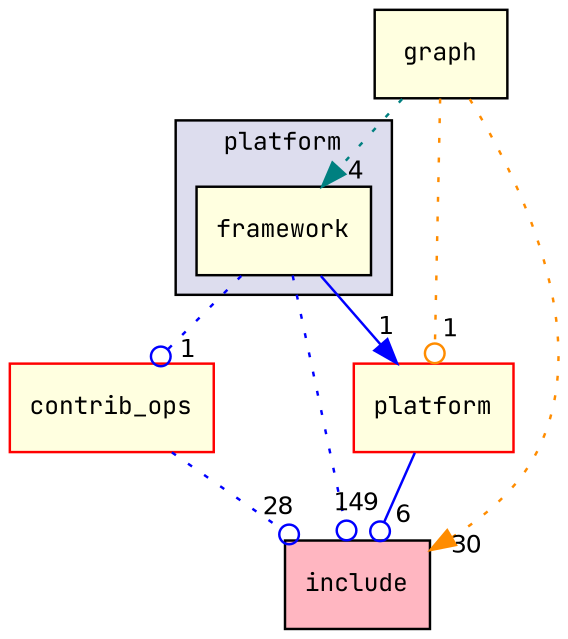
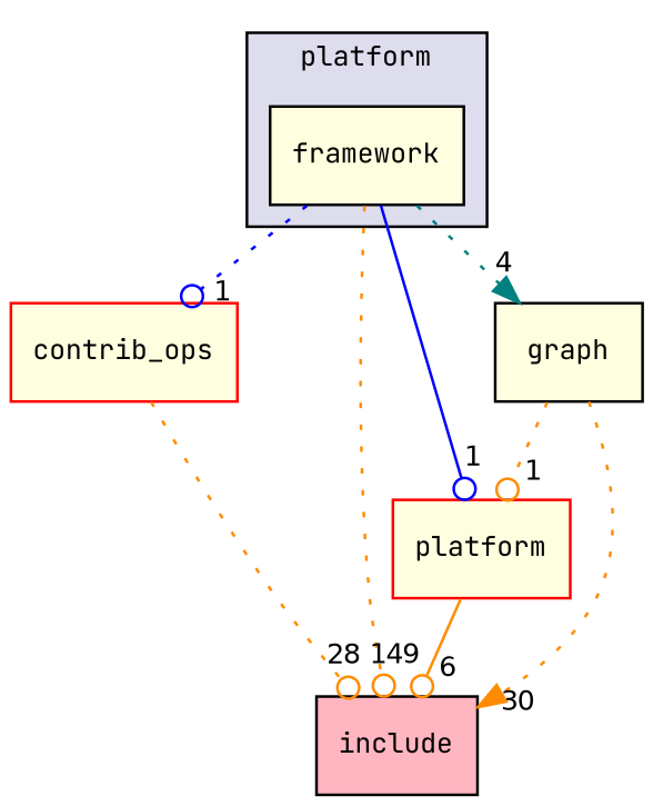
  digraph {
    compound=true
    fontname="JetBrains Mono"
    node [fillcolor=lightyellow fontname="JetBrains Mono" fontsize=10 shape=box style=filled]
    edge [arrowhead=odot color=blue fontname="JetBrains Mono" headlabel=1 labeldistance=1.5 labelfontname=Helvetica labelfontsize=10 style=dotted]
    n1 [label=framework pencolor=black]
    n2 [color=red label=contrib_ops]
    n3 [color=black fillcolor=lightpink label=include]
    n4 [color=red label=platform]
    n5 [label="graph"]
    subgraph cluster_1 {
      bgcolor="#ddddee"
      fontsize=10
      label=platform
      pencolor=black
      n1
    }
    n1 -> n2
-   n1 -> n3 [headlabel=149]
-   n1 -> n4 [arrowhead=normal style=solid]
-   n5 -> n1 [arrowhead=normal color=teal headlabel=4]
-   n2 -> n3 [headlabel=28]
-   n4 -> n3 [headlabel=6 style=solid]
+   n1 -> n3 [color=darkorange headlabel=149]
+   n1 -> n4 [style=solid]
+   n1 -> n5 [arrowhead=normal color=teal headlabel=4]
+   n2 -> n3 [color=darkorange headlabel=28]
+   n4 -> n3 [color=darkorange headlabel=6 style=solid]
    n5 -> n3 [arrowhead=normal color=darkorange headlabel=30]
    n5 -> n4 [color=darkorange]
  }
